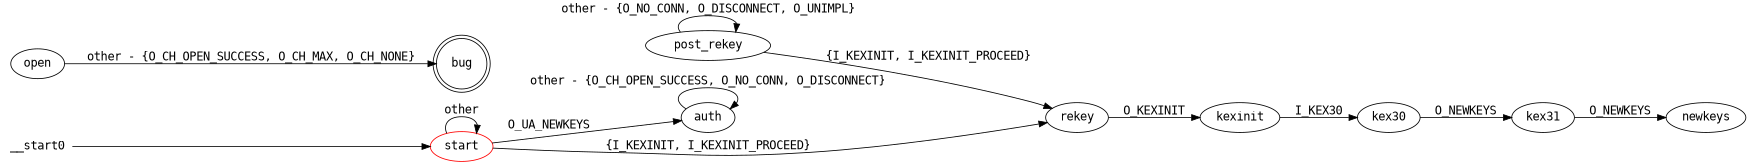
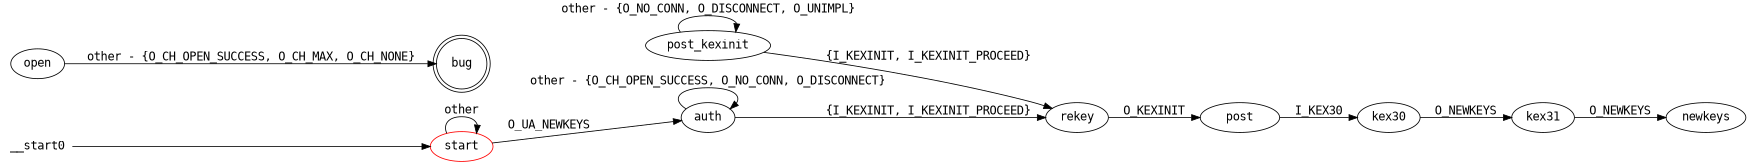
  digraph {
    fontname="DejaVu Sans Mono"
    rankdir=LR
    node [fontname="DejaVu Sans Mono"]
    edge [fontname="DejaVu Sans Mono"]
    start [color=red]
    auth
    rekey
    bug [shape=doublecircle]
-   kexinit
+   kexinit [label=post]
    kex30
-   post_rekey
+   post_rekey [label=post_kexinit]
    open
    kex31
    newkeys
    __start0 [height=0 shape=none width=0]
    start -> start [label=other]
    start -> auth [label=O_UA_NEWKEYS]
    auth -> auth [label="other - {O_CH_OPEN_SUCCESS, O_NO_CONN, O_DISCONNECT}"]
-   start -> rekey [label="{I_KEXINIT, I_KEXINIT_PROCEED}"]
+   auth -> rekey [label="{I_KEXINIT, I_KEXINIT_PROCEED}"]
    rekey -> kexinit [label=O_KEXINIT]
    kexinit -> kex30 [label=I_KEX30]
    kex30 -> kex31 [label=O_NEWKEYS]
    post_rekey -> rekey [label="{I_KEXINIT, I_KEXINIT_PROCEED}"]
    post_rekey -> post_rekey [label="other - {O_NO_CONN, O_DISCONNECT, O_UNIMPL}"]
    open -> bug [label="other - {O_CH_OPEN_SUCCESS, O_CH_MAX, O_CH_NONE}"]
    kex31 -> newkeys [label=O_NEWKEYS]
    __start0 -> start
  }
